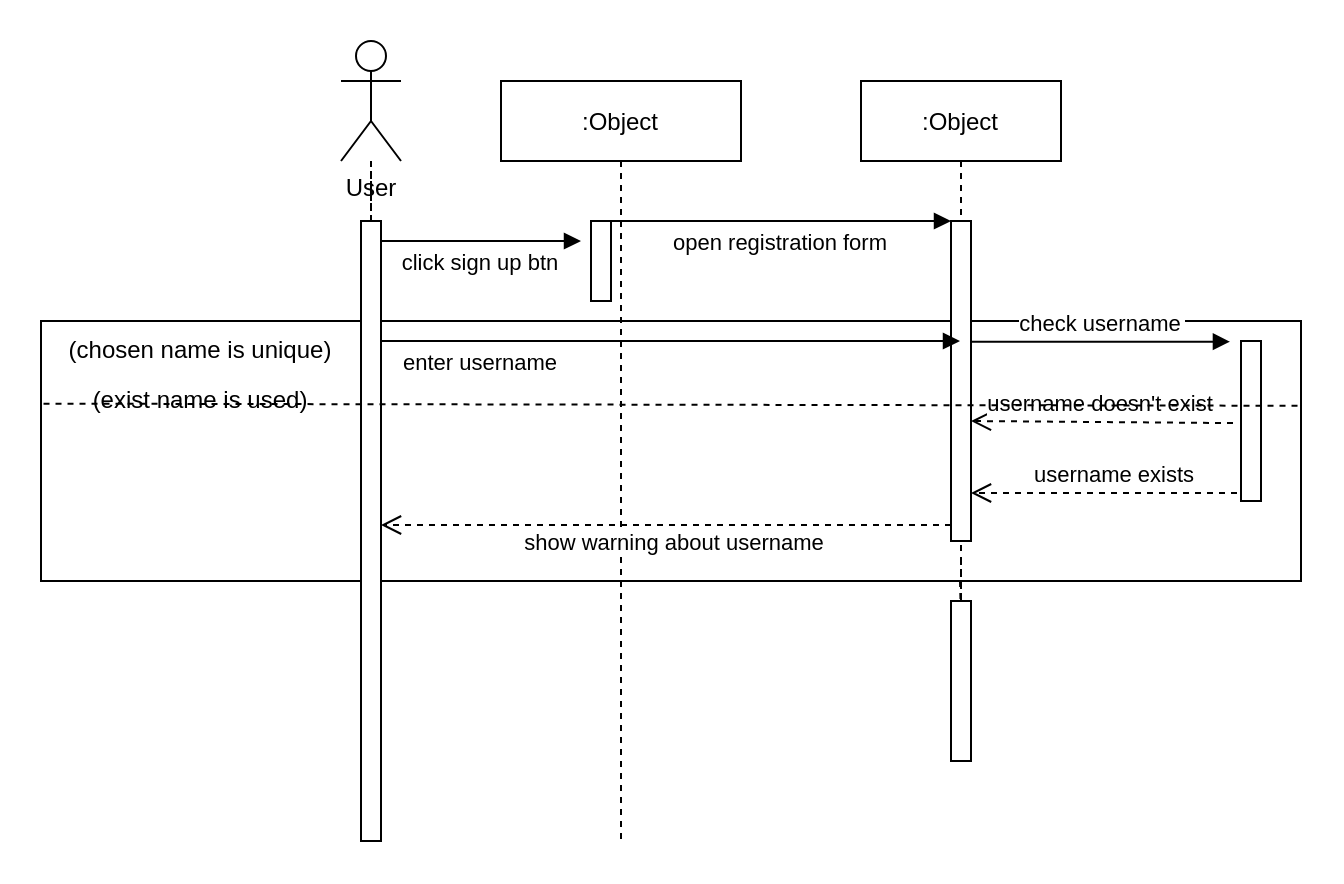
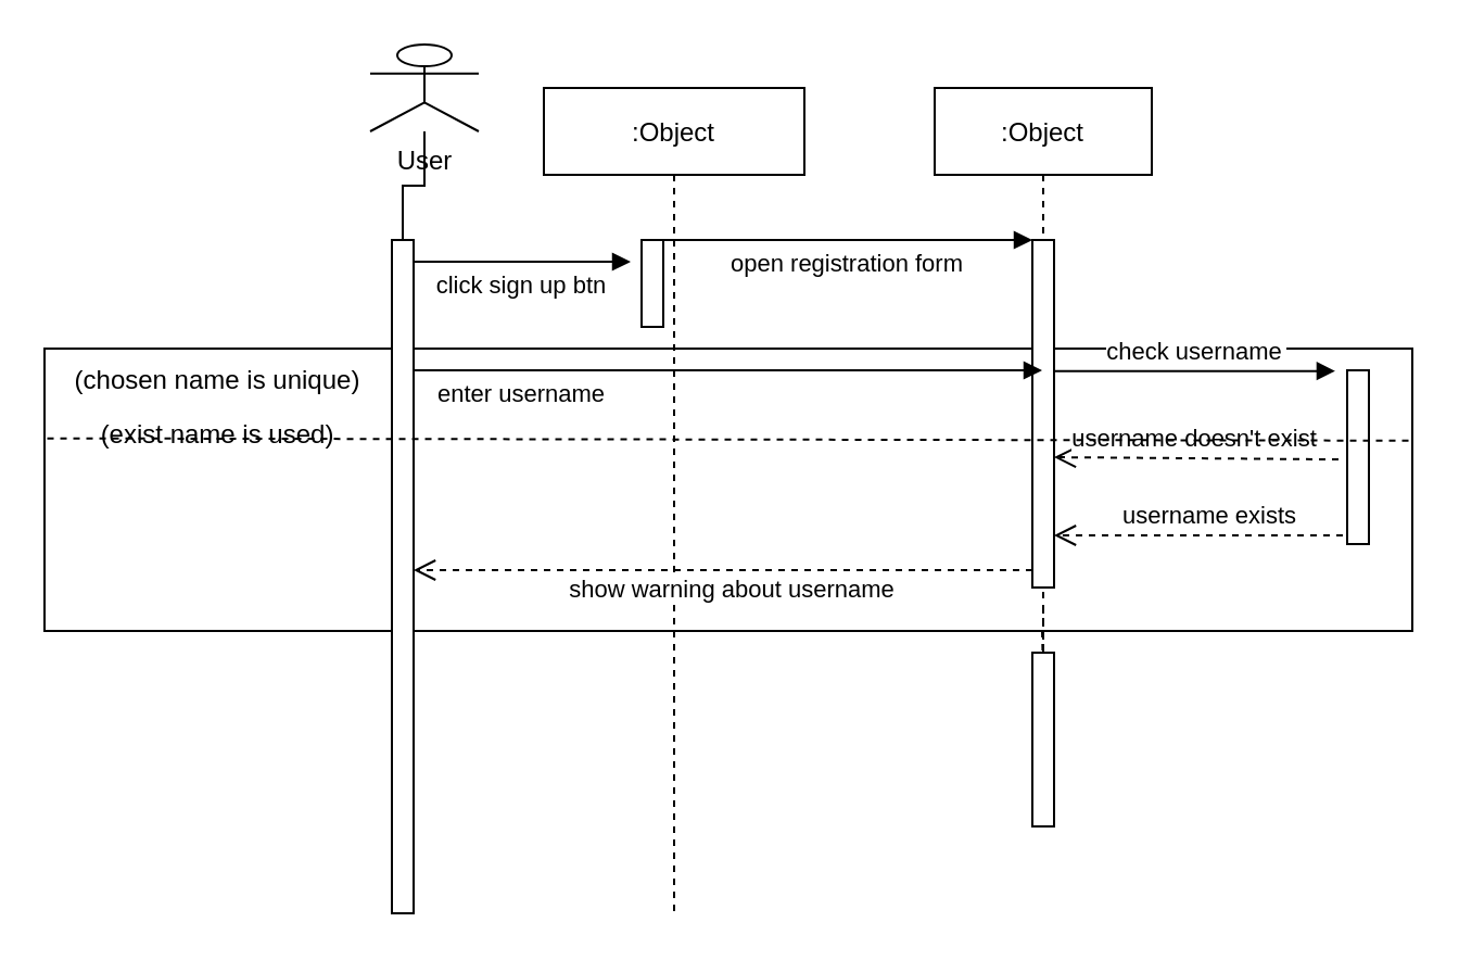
  <mxCell id="0" />
  <mxCell id="1" parent="0" />
  <mxCell id="2" value="" style="rounded=0;whiteSpace=wrap;html=1;" vertex="1" parent="1"><mxGeometry x="20" y="160" width="630" height="130" as="geometry" /></mxCell>
  <mxCell id="3" value=":Object" style="shape=umlLifeline;perimeter=lifelinePerimeter;container=1;collapsible=0;recursiveResize=0;rounded=0;shadow=0;strokeWidth=1;fillColor=none;" parent="1" vertex="1"><mxGeometry x="250" y="40" width="120" height="380" as="geometry" /></mxCell>
  <mxCell id="4" value="" style="points=[];perimeter=orthogonalPerimeter;rounded=0;shadow=0;strokeWidth=1;" parent="3" vertex="1"><mxGeometry x="45" y="70" width="10" height="40" as="geometry" /></mxCell>
  <mxCell id="5" style="edgeStyle=orthogonalEdgeStyle;rounded=0;orthogonalLoop=1;jettySize=auto;html=1;dashed=1;endArrow=none;endFill=0;" edge="1" parent="1" source="6" target="23"><mxGeometry relative="1" as="geometry" /></mxCell>
  <mxCell id="6" value=":Object" style="shape=umlLifeline;perimeter=lifelinePerimeter;container=1;collapsible=0;recursiveResize=0;rounded=0;shadow=0;strokeWidth=1;" parent="1" vertex="1"><mxGeometry x="430" y="40" width="100" height="250" as="geometry" /></mxCell>
  <mxCell id="7" value="" style="points=[];perimeter=orthogonalPerimeter;rounded=0;shadow=0;strokeWidth=1;" parent="6" vertex="1"><mxGeometry x="45" y="70" width="10" height="160" as="geometry" /></mxCell>
  <mxCell id="8" value="show warning about username" style="verticalAlign=bottom;endArrow=open;dashed=1;endSize=8;exitX=0;exitY=0.95;shadow=0;strokeWidth=1;" parent="1" source="7" target="16" edge="1"><mxGeometry x="-0.031" y="18" relative="1" as="geometry"><mxPoint x="405" y="196" as="targetPoint" /><mxPoint as="offset" /></mxGeometry></mxCell>
  <mxCell id="9" value="open registration form" style="verticalAlign=bottom;endArrow=block;entryX=0;entryY=0;shadow=0;strokeWidth=1;" parent="1" source="4" target="7" edge="1"><mxGeometry y="-20" relative="1" as="geometry"><mxPoint x="405" y="120" as="sourcePoint" /><mxPoint as="offset" /></mxGeometry></mxCell>
  <mxCell id="10" value="check username" style="verticalAlign=bottom;endArrow=block;entryX=-0.553;entryY=0.004;shadow=0;strokeWidth=1;entryDx=0;entryDy=0;entryPerimeter=0;" parent="1" source="7" target="12" edge="1"><mxGeometry relative="1" as="geometry"><mxPoint x="370" y="160" as="sourcePoint" /></mxGeometry></mxCell>
  <mxCell id="11" value="username exists" style="verticalAlign=bottom;endArrow=open;dashed=1;endSize=8;exitX=1;exitY=0.95;shadow=0;strokeWidth=1;" parent="1" source="12" target="7" edge="1"><mxGeometry relative="1" as="geometry"><mxPoint x="370" y="217" as="targetPoint" /></mxGeometry></mxCell>
  <mxCell id="12" value="" style="points=[];perimeter=orthogonalPerimeter;rounded=0;shadow=0;strokeWidth=1;" parent="1" vertex="1"><mxGeometry x="620" y="170" width="10" height="80" as="geometry" /></mxCell>
  <mxCell id="13" value="" style="edgeStyle=orthogonalEdgeStyle;rounded=0;orthogonalLoop=1;jettySize=auto;html=1;dashed=1;endArrow=none;endFill=0;" edge="1" parent="1" source="14" target="16"><mxGeometry relative="1" as="geometry" /></mxCell>
- <mxCell id="14" value="User" style="shape=umlActor;verticalLabelPosition=bottom;verticalAlign=top;html=1;outlineConnect=0;" vertex="1" parent="1"><mxGeometry x="170" y="20" width="30" height="60" as="geometry" /></mxCell>
+ <mxCell id="14" value="User" style="shape=umlActor;verticalLabelPosition=bottom;verticalAlign=top;html=1;outlineConnect=0;" vertex="1" parent="1"><mxGeometry x="170" y="20" width="50" height="40" as="geometry" /></mxCell>
  <mxCell id="15" style="edgeStyle=orthogonalEdgeStyle;rounded=0;orthogonalLoop=1;jettySize=auto;html=1;dashed=1;endArrow=none;endFill=0;" edge="1" parent="1" source="16" target="14"><mxGeometry relative="1" as="geometry" /></mxCell>
  <mxCell id="16" value="" style="points=[];perimeter=orthogonalPerimeter;rounded=0;shadow=0;strokeWidth=1;" vertex="1" parent="1"><mxGeometry x="180" y="110" width="10" height="310" as="geometry" /></mxCell>
  <mxCell id="17" value="click sign up btn" style="verticalAlign=bottom;endArrow=block;shadow=0;strokeWidth=1;" edge="1" parent="1"><mxGeometry y="-20" relative="1" as="geometry"><mxPoint x="190" y="120" as="sourcePoint" /><mxPoint x="290" y="120" as="targetPoint" /><mxPoint as="offset" /></mxGeometry></mxCell>
  <mxCell id="18" value="enter username" style="verticalAlign=bottom;endArrow=block;shadow=0;strokeWidth=1;" edge="1" parent="1" target="6"><mxGeometry x="-0.655" y="-20" relative="1" as="geometry"><mxPoint x="190" y="170" as="sourcePoint" /><mxPoint x="290" y="170" as="targetPoint" /><mxPoint as="offset" /></mxGeometry></mxCell>
  <mxCell id="19" value="username doesn't exist" style="verticalAlign=bottom;endArrow=open;dashed=1;endSize=8;shadow=0;strokeWidth=1;exitX=-0.4;exitY=0.513;exitDx=0;exitDy=0;exitPerimeter=0;" edge="1" parent="1" source="12"><mxGeometry relative="1" as="geometry"><mxPoint x="485" y="210" as="targetPoint" /><mxPoint x="570" y="210" as="sourcePoint" /></mxGeometry></mxCell>
  <mxCell id="20" value="" style="endArrow=none;dashed=1;html=1;rounded=0;exitX=0.002;exitY=0.318;exitDx=0;exitDy=0;entryX=1.001;entryY=0.326;entryDx=0;entryDy=0;entryPerimeter=0;exitPerimeter=0;" edge="1" parent="1" source="2" target="2"><mxGeometry width="50" height="50" relative="1" as="geometry"><mxPoint x="240" y="210" as="sourcePoint" /><mxPoint x="290" y="160" as="targetPoint" /></mxGeometry></mxCell>
  <mxCell id="21" value="(chosen name is unique)" style="text;html=1;strokeColor=none;fillColor=none;align=center;verticalAlign=middle;whiteSpace=wrap;rounded=0;" vertex="1" parent="1"><mxGeometry x="20" y="160" width="160" height="30" as="geometry" /></mxCell>
  <mxCell id="22" value="(exist name is used)" style="text;html=1;strokeColor=none;fillColor=none;align=center;verticalAlign=middle;whiteSpace=wrap;rounded=0;" vertex="1" parent="1"><mxGeometry x="20" y="185" width="160" height="30" as="geometry" /></mxCell>
  <mxCell id="23" value="" style="points=[];perimeter=orthogonalPerimeter;rounded=0;shadow=0;strokeWidth=1;" vertex="1" parent="1"><mxGeometry x="475" y="300" width="10" height="80" as="geometry" /></mxCell>
